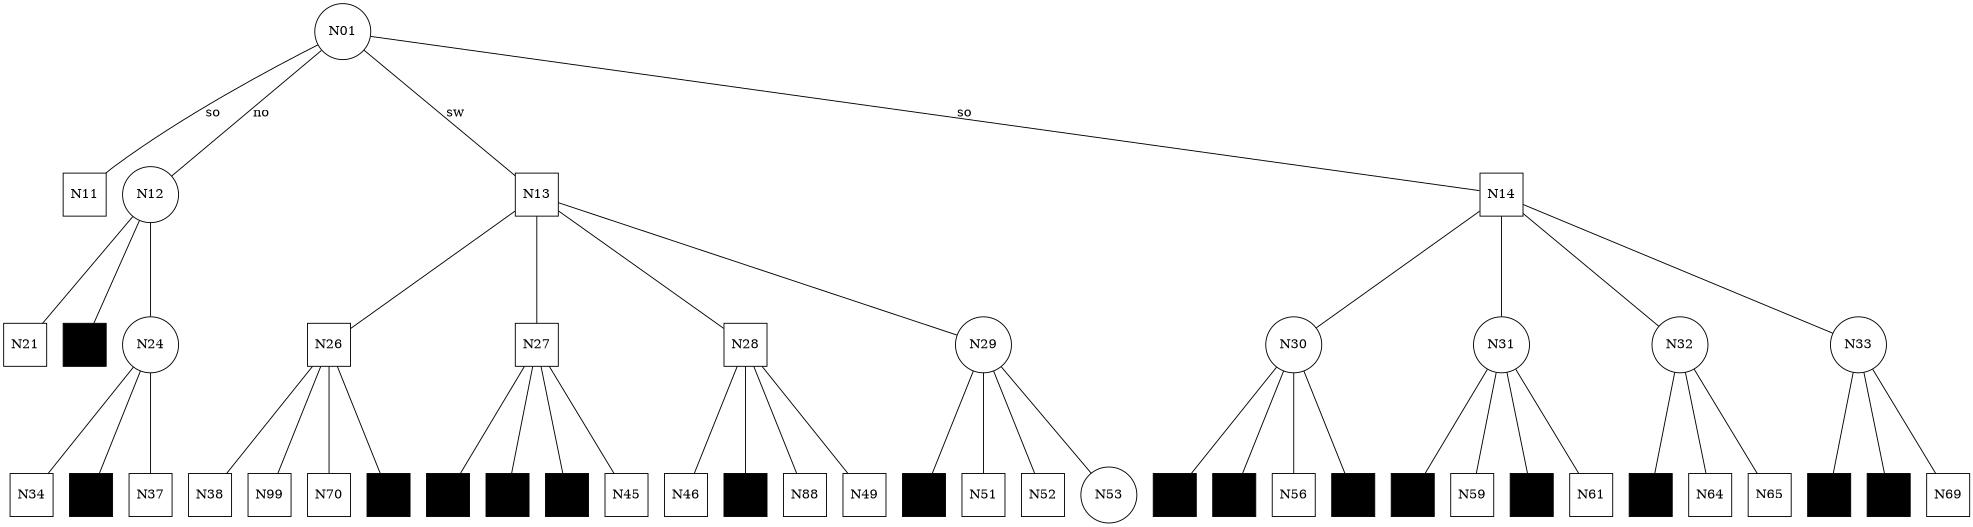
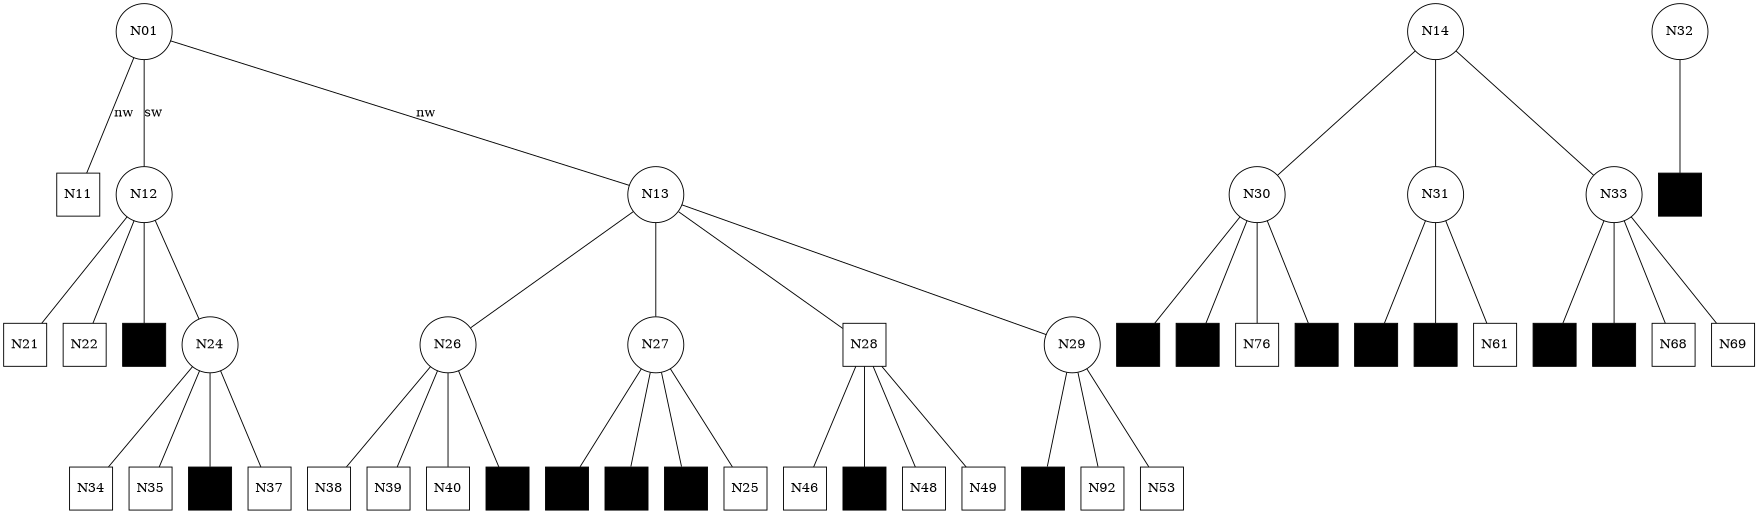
  graph {
    ranksep=1.4
    node [shape=square fillcolor=white style=filled]
    N01 [shape=circle fillcolor="" style=""]
    N11
    N12 [shape=circle fillcolor="" style=""]
-   N13 [fillcolor="" style=""]
-   N14 [fillcolor="" style=""]
+   N13 [shape=circle fillcolor="" style=""]
+   N14 [shape=circle fillcolor="" style=""]
    N21
+   N22
    N23 [fillcolor=black]
    N24 [shape=circle fillcolor="" style=""]
-   N26 [fillcolor="" style=""]
-   N27 [fillcolor="" style=""]
+   N26 [shape=circle fillcolor="" style=""]
+   N27 [shape=circle fillcolor="" style=""]
    N28 [fillcolor="" style=""]
    N29 [shape=circle fillcolor="" style=""]
    N30 [shape=circle fillcolor="" style=""]
    N31 [shape=circle fillcolor="" style=""]
    N32 [shape=circle fillcolor="" style=""]
    N33 [shape=circle fillcolor="" style=""]
    N34
+   N35
    N36 [fillcolor=black]
    N37
    N38
-   N39 [label=N99]
-   N40 [label=N70]
+   N39
+   N40
    N41 [fillcolor=black]
    N42 [fillcolor=black]
    N43 [fillcolor=black]
    N44 [fillcolor=black]
-   N45
+   N45 [label=N25]
    N46
    N47 [fillcolor=black]
-   N48 [label=N88]
+   N48
    N49
    N50 [fillcolor=black]
-   N51
-   N52
-   N53 [shape=circle]
+   N52 [label=N92]
+   N53
    N54 [fillcolor=black]
    N55 [fillcolor=black]
-   N56
+   N56 [label=N76]
    N57 [fillcolor=black]
    N58 [fillcolor=black]
-   N59
    N60 [fillcolor=black]
    N61
    N63 [fillcolor=black]
-   N64
-   N65
    N66 [fillcolor=black]
    N67 [fillcolor=black]
+   N68
    N69
-   N01 -- N11 [label=so]
-   N01 -- N12 [label=no]
-   N01 -- N13 [label=sw]
-   N01 -- N14 [label=so]
+   N01 -- N11 [label=nw]
+   N01 -- N12 [label=sw]
+   N01 -- N13 [label=nw]
    N12 -- N21
+   N12 -- N22
    N12 -- N23
    N12 -- N24
    N13 -- N26
    N13 -- N27
    N13 -- N28
    N13 -- N29
    N14 -- N30
    N14 -- N31
-   N14 -- N32
    N14 -- N33
    N24 -- N34
+   N24 -- N35
    N24 -- N36
    N24 -- N37
    N26 -- N38
    N26 -- N39
    N26 -- N40
    N26 -- N41
    N27 -- N42
    N27 -- N43
    N27 -- N44
    N27 -- N45
    N28 -- N46
    N28 -- N47
    N28 -- N48
    N28 -- N49
    N29 -- N50
-   N29 -- N51
    N29 -- N52
    N29 -- N53
    N30 -- N54
    N30 -- N55
    N30 -- N56
    N30 -- N57
    N31 -- N58
-   N31 -- N59
    N31 -- N60
    N31 -- N61
    N32 -- N63
-   N32 -- N64
-   N32 -- N65
    N33 -- N66
    N33 -- N67
+   N33 -- N68
    N33 -- N69
  }
